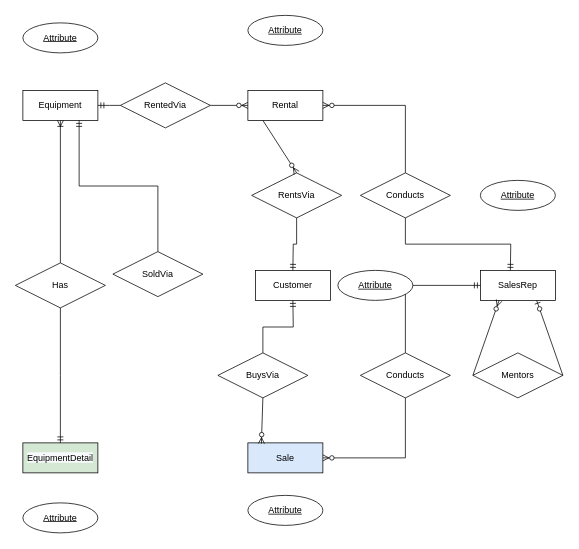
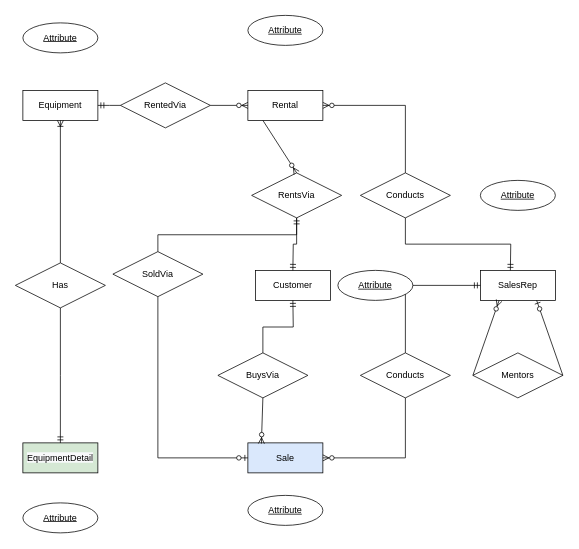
  <mxCell id="0" />
  <mxCell id="1" parent="0" />
  <mxCell id="2" value="Equipment" style="whiteSpace=wrap;html=1;align=center;" vertex="1" parent="1"><mxGeometry x="30" y="120" width="100" height="40" as="geometry" /></mxCell>
  <mxCell id="3" value="Rental" style="whiteSpace=wrap;html=1;align=center;" vertex="1" parent="1"><mxGeometry x="330" y="120" width="100" height="40" as="geometry" /></mxCell>
  <mxCell id="4" value="Customer" style="whiteSpace=wrap;html=1;align=center;" vertex="1" parent="1"><mxGeometry x="340" y="360" width="100" height="40" as="geometry" /></mxCell>
  <mxCell id="5" value="&lt;span style=&quot;color: rgb(0 , 0 , 0) ; font-family: &amp;#34;helvetica&amp;#34; ; font-size: 12px ; font-style: normal ; font-weight: 400 ; letter-spacing: normal ; text-align: center ; text-indent: 0px ; text-transform: none ; word-spacing: 0px ; background-color: rgb(248 , 249 , 250) ; display: inline ; float: none&quot;&gt;EquipmentDetail&lt;/span&gt;" style="whiteSpace=wrap;html=1;align=center;fillColor=#d5e8d4;" vertex="1" parent="1"><mxGeometry x="30" y="590" width="100" height="40" as="geometry" /></mxCell>
  <mxCell id="6" value="Sale" style="whiteSpace=wrap;html=1;align=center;fillColor=#dae8fc;" vertex="1" parent="1"><mxGeometry x="330" y="590" width="100" height="40" as="geometry" /></mxCell>
  <mxCell id="7" value="SalesRep" style="whiteSpace=wrap;html=1;align=center;" vertex="1" parent="1"><mxGeometry x="640" y="360" width="100" height="40" as="geometry" /></mxCell>
  <mxCell id="8" value="Has" style="shape=rhombus;perimeter=rhombusPerimeter;whiteSpace=wrap;html=1;align=center;" vertex="1" parent="1"><mxGeometry x="20" y="350" width="120" height="60" as="geometry" /></mxCell>
  <mxCell id="9" value="RentedVia" style="shape=rhombus;perimeter=rhombusPerimeter;whiteSpace=wrap;html=1;align=center;" vertex="1" parent="1"><mxGeometry x="160" y="110" width="120" height="60" as="geometry" /></mxCell>
  <mxCell id="10" value="RentsVia" style="shape=rhombus;perimeter=rhombusPerimeter;whiteSpace=wrap;html=1;align=center;" vertex="1" parent="1"><mxGeometry x="335" y="230" width="120" height="60" as="geometry" /></mxCell>
  <mxCell id="11" value="BuysVia" style="shape=rhombus;perimeter=rhombusPerimeter;whiteSpace=wrap;html=1;align=center;" vertex="1" parent="1"><mxGeometry x="290" y="470" width="120" height="60" as="geometry" /></mxCell>
  <mxCell id="12" value="SoldVia" style="shape=rhombus;perimeter=rhombusPerimeter;whiteSpace=wrap;html=1;align=center;" vertex="1" parent="1"><mxGeometry x="150" y="335" width="120" height="60" as="geometry" /></mxCell>
  <mxCell id="13" value="Mentors" style="shape=rhombus;perimeter=rhombusPerimeter;whiteSpace=wrap;html=1;align=center;" vertex="1" parent="1"><mxGeometry x="630" y="470" width="120" height="60" as="geometry" /></mxCell>
  <mxCell id="14" value="Conducts" style="shape=rhombus;perimeter=rhombusPerimeter;whiteSpace=wrap;html=1;align=center;" vertex="1" parent="1"><mxGeometry x="480" y="230" width="120" height="60" as="geometry" /></mxCell>
  <mxCell id="15" value="Conducts" style="shape=rhombus;perimeter=rhombusPerimeter;whiteSpace=wrap;html=1;align=center;" vertex="1" parent="1"><mxGeometry x="480" y="470" width="120" height="60" as="geometry" /></mxCell>
  <mxCell id="16" value="" style="fontSize=12;html=1;endArrow=ERoneToMany;rounded=0;entryX=0.5;entryY=1;entryDx=0;entryDy=0;" edge="1" parent="1" target="2"><mxGeometry width="100" height="100" relative="1" as="geometry"><mxPoint x="80" y="350" as="sourcePoint" /><mxPoint x="180" y="250" as="targetPoint" /><Array as="points" /></mxGeometry></mxCell>
  <mxCell id="17" value="" style="fontSize=12;html=1;endArrow=ERzeroToMany;endFill=1;rounded=0;entryX=0;entryY=0.5;entryDx=0;entryDy=0;" edge="1" parent="1" target="3"><mxGeometry width="100" height="100" relative="1" as="geometry"><mxPoint x="280" y="140" as="sourcePoint" /><mxPoint x="380" y="40" as="targetPoint" /><Array as="points" /></mxGeometry></mxCell>
  <mxCell id="18" value="" style="fontSize=12;html=1;endArrow=ERzeroToMany;endFill=1;rounded=0;entryX=0.5;entryY=0;entryDx=0;entryDy=0;" edge="1" parent="1" target="10"><mxGeometry width="100" height="100" relative="1" as="geometry"><mxPoint x="350" y="160" as="sourcePoint" /><mxPoint x="450" y="60" as="targetPoint" /><Array as="points" /></mxGeometry></mxCell>
  <mxCell id="19" value="" style="fontSize=12;html=1;endArrow=ERzeroToMany;endFill=1;rounded=0;edgeStyle=orthogonalEdgeStyle;exitX=0.5;exitY=0;exitDx=0;exitDy=0;entryX=1;entryY=0.5;entryDx=0;entryDy=0;" edge="1" parent="1" source="14" target="3"><mxGeometry width="100" height="100" relative="1" as="geometry"><mxPoint x="430" y="140" as="sourcePoint" /><mxPoint x="480" y="190" as="targetPoint" /></mxGeometry></mxCell>
  <mxCell id="20" value="" style="fontSize=12;html=1;endArrow=ERzeroToMany;endFill=1;rounded=0;entryX=0.18;entryY=0.025;entryDx=0;entryDy=0;entryPerimeter=0;" edge="1" parent="1" target="6"><mxGeometry width="100" height="100" relative="1" as="geometry"><mxPoint x="350" y="530" as="sourcePoint" /><mxPoint x="450" y="430" as="targetPoint" /><Array as="points" /></mxGeometry></mxCell>
  <mxCell id="21" value="" style="fontSize=12;html=1;endArrow=ERzeroToMany;endFill=1;rounded=0;edgeStyle=orthogonalEdgeStyle;exitX=0.5;exitY=1;exitDx=0;exitDy=0;entryX=1;entryY=0.5;entryDx=0;entryDy=0;" edge="1" parent="1" source="15" target="6"><mxGeometry width="100" height="100" relative="1" as="geometry"><mxPoint x="380" y="600" as="sourcePoint" /><mxPoint x="580" y="550" as="targetPoint" /></mxGeometry></mxCell>
  <mxCell id="22" value="" style="fontSize=12;html=1;endArrow=ERzeroToMany;endFill=1;rounded=0;entryX=0.25;entryY=1;entryDx=0;entryDy=0;" edge="1" parent="1" target="7"><mxGeometry width="100" height="100" relative="1" as="geometry"><mxPoint x="630" y="500" as="sourcePoint" /><mxPoint x="730" y="400" as="targetPoint" /><Array as="points" /></mxGeometry></mxCell>
  <mxCell id="23" value="" style="fontSize=12;html=1;endArrow=ERzeroToOne;endFill=1;rounded=0;entryX=0.75;entryY=1;entryDx=0;entryDy=0;" edge="1" parent="1" target="7"><mxGeometry width="100" height="100" relative="1" as="geometry"><mxPoint x="750" y="500" as="sourcePoint" /><mxPoint x="850" y="400" as="targetPoint" /></mxGeometry></mxCell>
- <mxCell id="25" value="" style="fontSize=12;html=1;endArrow=ERmandOne;rounded=0;entryX=0.75;entryY=1;entryDx=0;entryDy=0;exitX=0.5;exitY=0;exitDx=0;exitDy=0;edgeStyle=orthogonalEdgeStyle;" edge="1" parent="1" source="12" target="2"><mxGeometry width="100" height="100" relative="1" as="geometry"><mxPoint x="210" y="240" as="sourcePoint" /><mxPoint x="200" y="60" as="targetPoint" /></mxGeometry></mxCell>
+ <mxCell id="24" value="" style="fontSize=12;html=1;endArrow=ERzeroToOne;endFill=1;rounded=0;entryX=0;entryY=0.5;entryDx=0;entryDy=0;exitX=0.5;exitY=1;exitDx=0;exitDy=0;edgeStyle=orthogonalEdgeStyle;" edge="1" parent="1" source="12" target="6"><mxGeometry width="100" height="100" relative="1" as="geometry"><mxPoint x="290" y="380" as="sourcePoint" /><mxPoint x="255" y="280" as="targetPoint" /></mxGeometry></mxCell>
+ <mxCell id="25" value="" style="fontSize=12;html=1;endArrow=ERmandOne;rounded=0;exitX=0.5;exitY=0;exitDx=0;exitDy=0;edgeStyle=orthogonalEdgeStyle;" edge="1" parent="1" source="12" target="10"><mxGeometry width="100" height="100" relative="1" as="geometry"><mxPoint x="210" y="240" as="sourcePoint" /><mxPoint x="200" y="60" as="targetPoint" /></mxGeometry></mxCell>
  <mxCell id="26" value="" style="fontSize=12;html=1;endArrow=ERmandOne;rounded=0;entryX=0.75;entryY=1;entryDx=0;entryDy=0;exitX=0.5;exitY=1;exitDx=0;exitDy=0;edgeStyle=orthogonalEdgeStyle;" edge="1" parent="1" source="8"><mxGeometry width="100" height="100" relative="1" as="geometry"><mxPoint x="185" y="780" as="sourcePoint" /><mxPoint x="80" y="590" as="targetPoint" /></mxGeometry></mxCell>
  <mxCell id="27" value="" style="fontSize=12;html=1;endArrow=ERmandOne;rounded=0;entryX=0.75;entryY=1;entryDx=0;entryDy=0;exitX=0;exitY=0.5;exitDx=0;exitDy=0;edgeStyle=orthogonalEdgeStyle;" edge="1" parent="1" source="9"><mxGeometry width="100" height="100" relative="1" as="geometry"><mxPoint x="235" y="330" as="sourcePoint" /><mxPoint x="130" y="140" as="targetPoint" /></mxGeometry></mxCell>
  <mxCell id="28" value="" style="fontSize=12;html=1;endArrow=ERmandOne;rounded=0;entryX=0.75;entryY=1;entryDx=0;entryDy=0;exitX=0.5;exitY=1;exitDx=0;exitDy=0;edgeStyle=orthogonalEdgeStyle;" edge="1" parent="1" source="10"><mxGeometry width="100" height="100" relative="1" as="geometry"><mxPoint x="495" y="550" as="sourcePoint" /><mxPoint x="390" y="360" as="targetPoint" /></mxGeometry></mxCell>
  <mxCell id="29" value="" style="fontSize=12;html=1;endArrow=ERmandOne;rounded=0;entryX=0.75;entryY=1;entryDx=0;entryDy=0;edgeStyle=orthogonalEdgeStyle;" edge="1" parent="1" source="11"><mxGeometry width="100" height="100" relative="1" as="geometry"><mxPoint x="495" y="590" as="sourcePoint" /><mxPoint x="390" y="400" as="targetPoint" /></mxGeometry></mxCell>
  <mxCell id="30" value="" style="fontSize=12;html=1;endArrow=ERmandOne;rounded=0;entryX=0.75;entryY=1;entryDx=0;entryDy=0;exitX=0.5;exitY=1;exitDx=0;exitDy=0;edgeStyle=orthogonalEdgeStyle;" edge="1" parent="1" source="14"><mxGeometry width="100" height="100" relative="1" as="geometry"><mxPoint x="785" y="550" as="sourcePoint" /><mxPoint x="680" y="360" as="targetPoint" /></mxGeometry></mxCell>
  <mxCell id="31" value="" style="fontSize=12;html=1;endArrow=ERmandOne;rounded=0;entryX=0.75;entryY=1;entryDx=0;entryDy=0;exitX=0.5;exitY=0;exitDx=0;exitDy=0;edgeStyle=orthogonalEdgeStyle;" edge="1" parent="1" source="15"><mxGeometry width="100" height="100" relative="1" as="geometry"><mxPoint x="745" y="570" as="sourcePoint" /><mxPoint x="640" y="380" as="targetPoint" /><Array as="points"><mxPoint x="540" y="380" /></Array></mxGeometry></mxCell>
  <mxCell id="32" value="Attribute" style="ellipse;whiteSpace=wrap;html=1;align=center;fontStyle=4;" vertex="1" parent="1"><mxGeometry x="30" y="30" width="100" height="40" as="geometry" /></mxCell>
  <mxCell id="33" value="Attribute" style="ellipse;whiteSpace=wrap;html=1;align=center;fontStyle=4;" vertex="1" parent="1"><mxGeometry x="330" y="20" width="100" height="40" as="geometry" /></mxCell>
  <mxCell id="34" value="Attribute" style="ellipse;whiteSpace=wrap;html=1;align=center;fontStyle=4;" vertex="1" parent="1"><mxGeometry x="30" y="670" width="100" height="40" as="geometry" /></mxCell>
  <mxCell id="35" value="Attribute" style="ellipse;whiteSpace=wrap;html=1;align=center;fontStyle=4;" vertex="1" parent="1"><mxGeometry x="330" y="660" width="100" height="40" as="geometry" /></mxCell>
  <mxCell id="36" value="Attribute" style="ellipse;whiteSpace=wrap;html=1;align=center;fontStyle=4;" vertex="1" parent="1"><mxGeometry x="450" y="360" width="100" height="40" as="geometry" /></mxCell>
  <mxCell id="37" value="Attribute" style="ellipse;whiteSpace=wrap;html=1;align=center;fontStyle=4;" vertex="1" parent="1"><mxGeometry x="640" y="240" width="100" height="40" as="geometry" /></mxCell>
